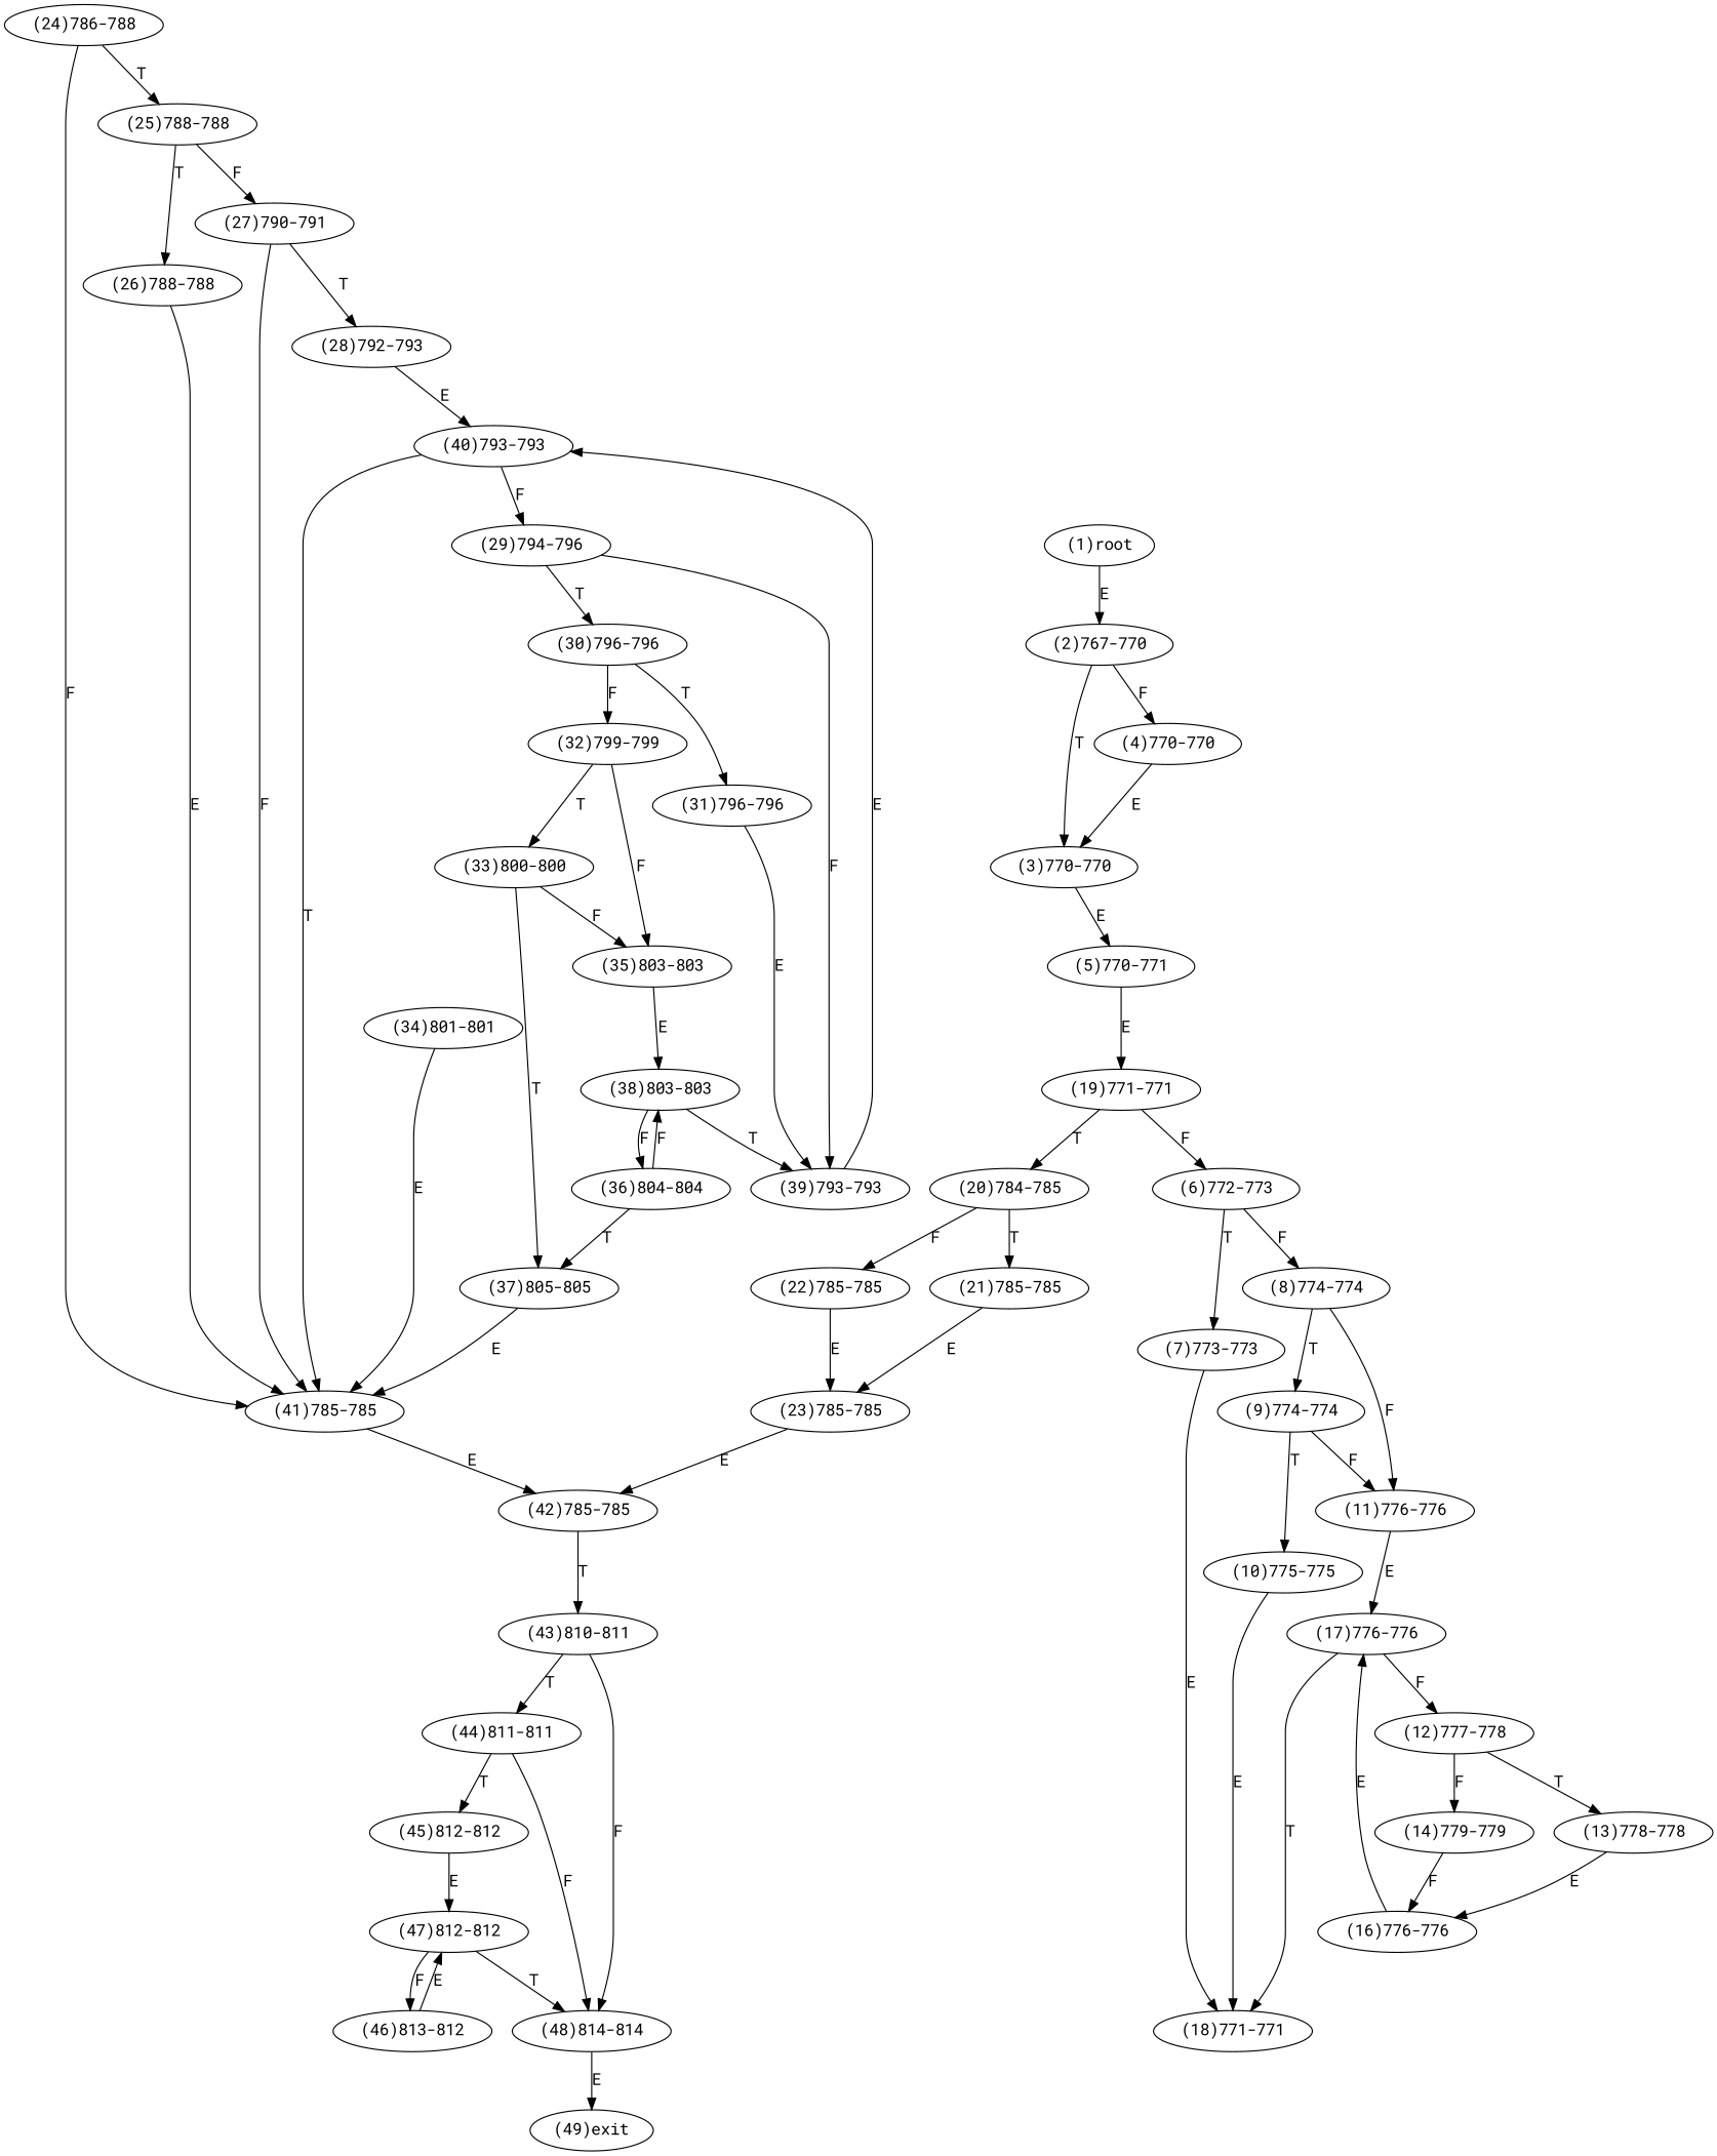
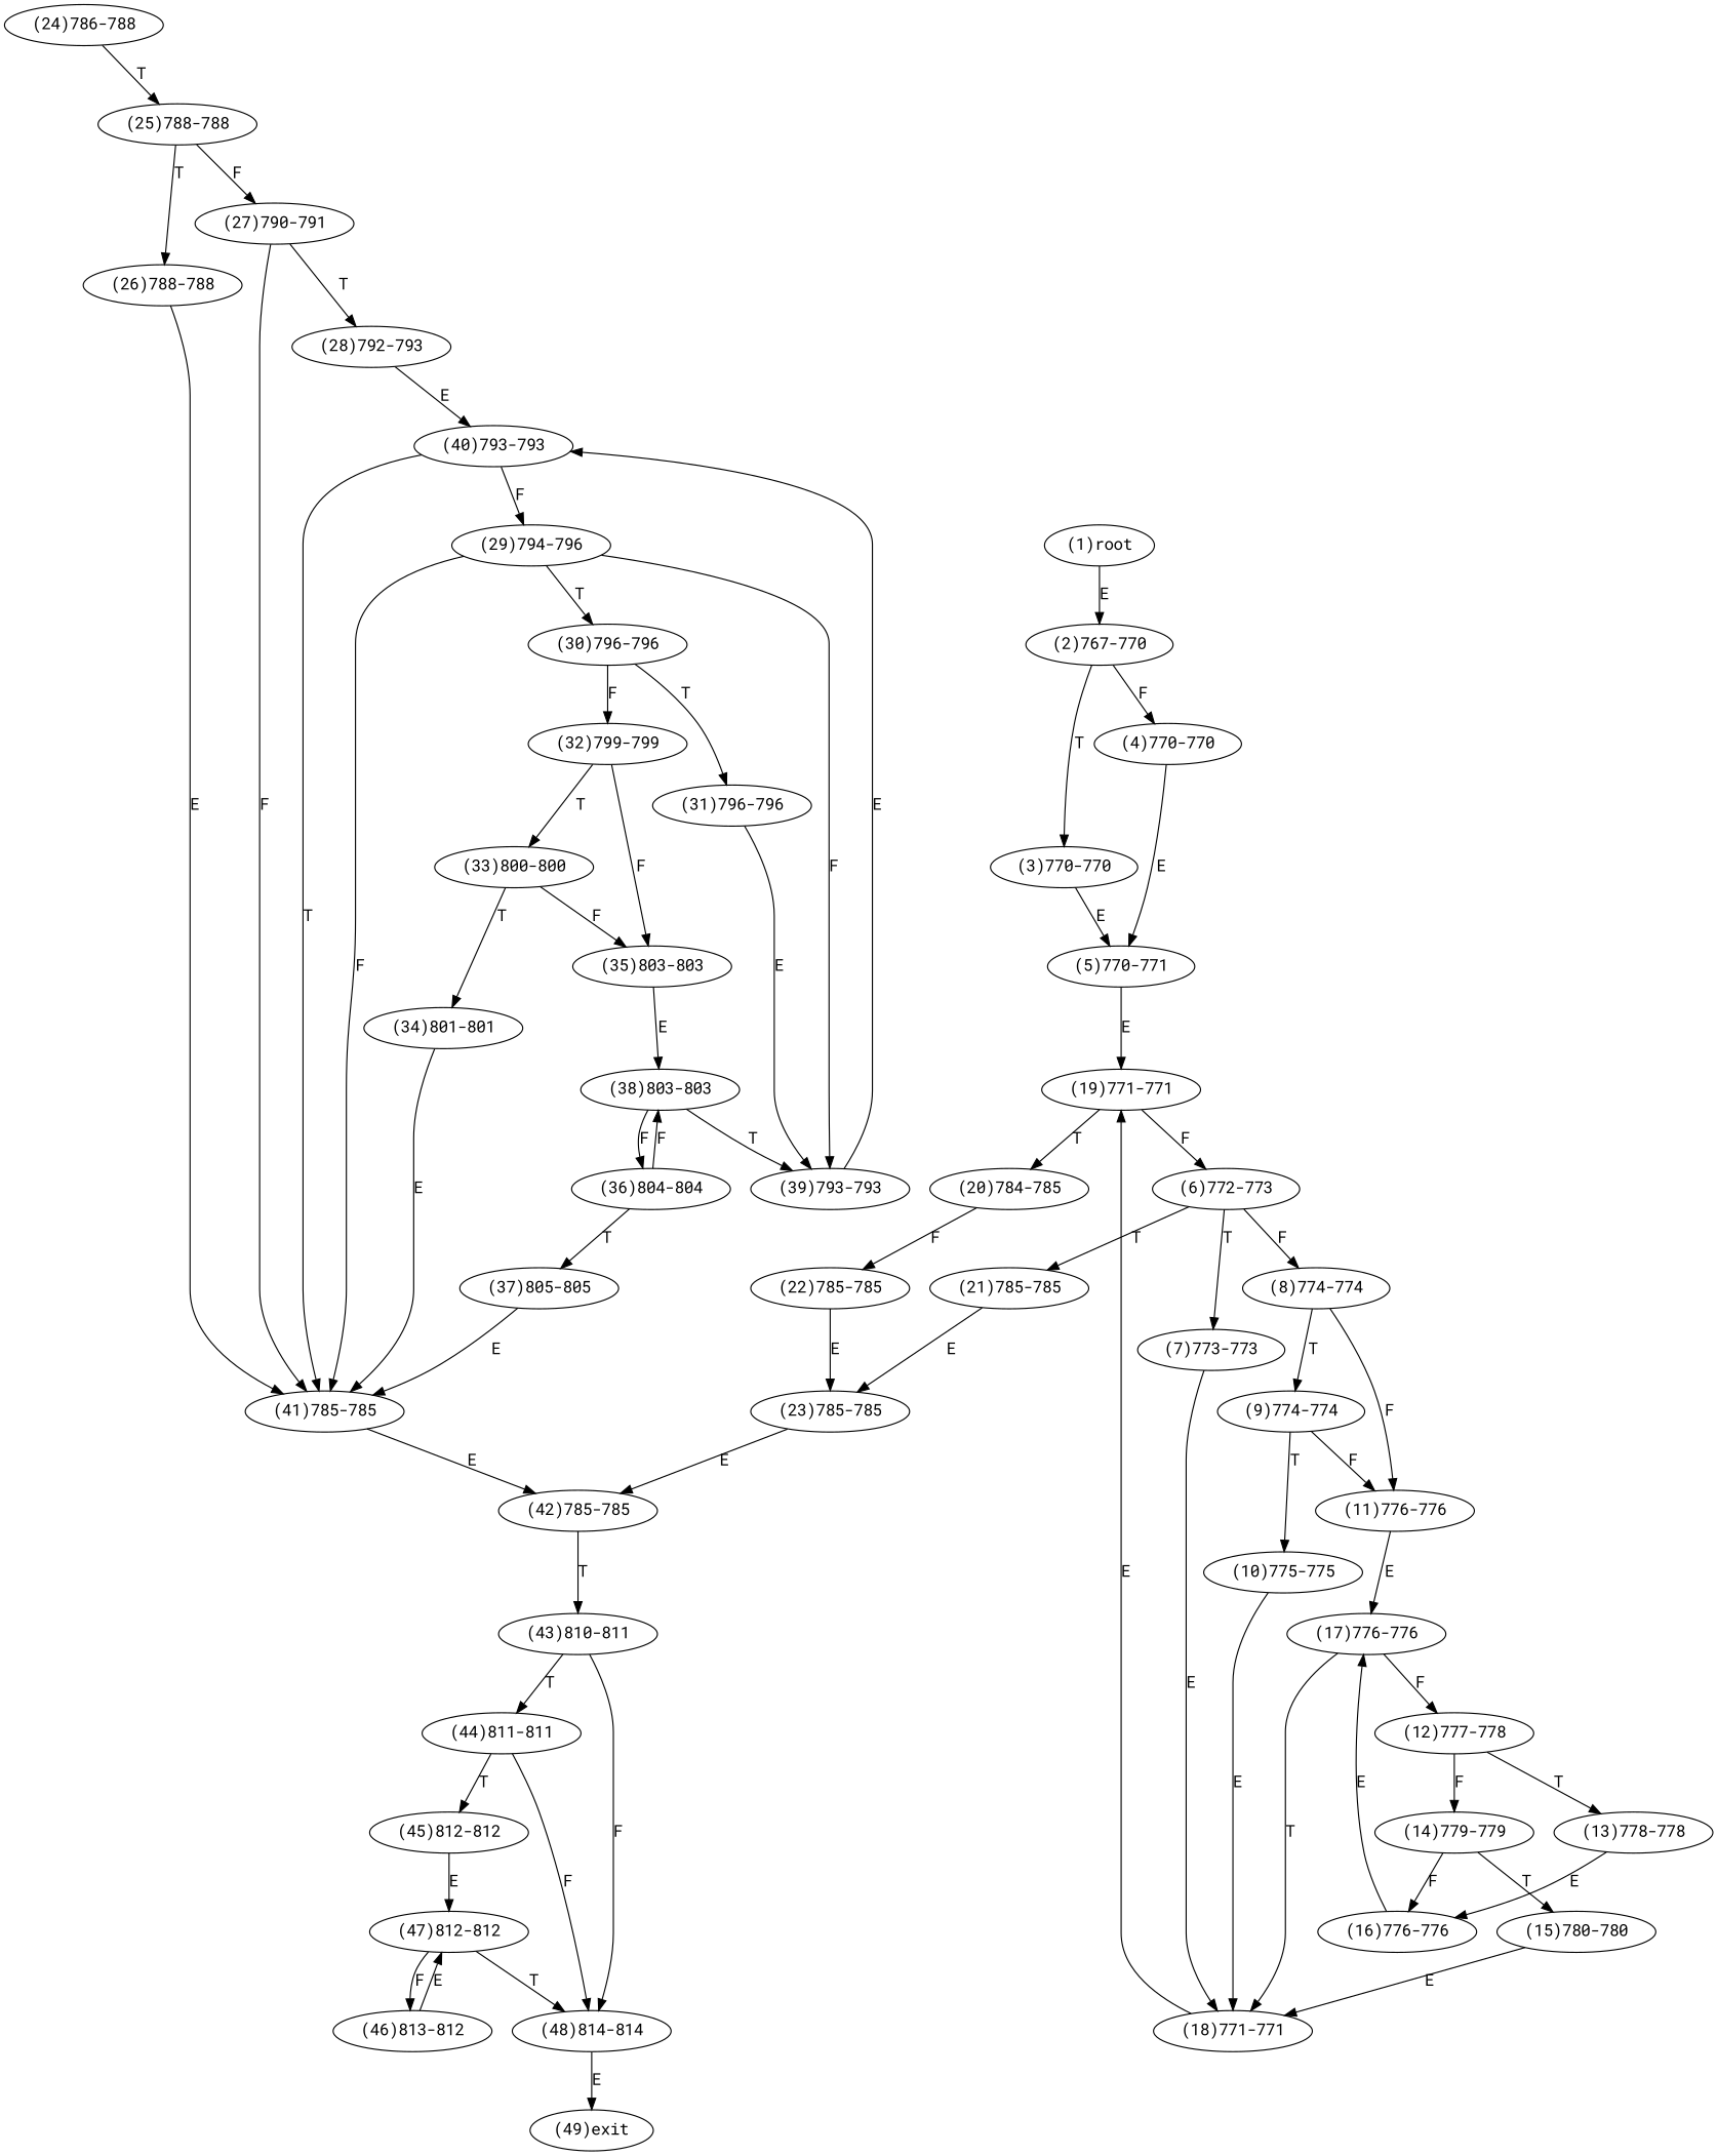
  digraph {
    fontname="Roboto Mono"
    node [fontname="Roboto Mono"]
    edge [fontname="Roboto Mono"]
    n1 [label="(1)root"]
    n2 [label="(2)767-770"]
    n3 [label="(3)770-770"]
    n4 [label="(4)770-770"]
    n5 [label="(5)770-771"]
    n6 [label="(19)771-771"]
    n7 [label="(6)772-773"]
    n8 [label="(20)784-785"]
    n9 [label="(7)773-773"]
    n10 [label="(8)774-774"]
    n11 [label="(18)771-771"]
    n12 [label="(9)774-774"]
    n13 [label="(11)776-776"]
    n14 [label="(10)775-775"]
    n15 [label="(17)776-776"]
    n16 [label="(12)777-778"]
    n17 [label="(13)778-778"]
    n18 [label="(14)779-779"]
    n19 [label="(16)776-776"]
+   n20 [label="(15)780-780"]
    n21 [label="(21)785-785"]
    n22 [label="(22)785-785"]
    n23 [label="(23)785-785"]
    n24 [label="(42)785-785"]
    n25 [label="(43)810-811"]
    n26 [label="(25)788-788"]
    n27 [label="(27)790-791"]
    n28 [label="(26)788-788"]
    n29 [label="(41)785-785"]
    n30 [label="(28)792-793"]
    n31 [label="(24)786-788"]
    n32 [label="(40)793-793"]
    n33 [label="(29)794-796"]
    n34 [label="(30)796-796"]
    n35 [label="(39)793-793"]
    n36 [label="(31)796-796"]
    n37 [label="(32)799-799"]
    n38 [label="(35)803-803"]
    n39 [label="(33)800-800"]
    n40 [label="(34)801-801"]
    n41 [label="(38)803-803"]
    n42 [label="(36)804-804"]
    n43 [label="(37)805-805"]
    n44 [label="(44)811-811"]
    n45 [label="(48)814-814"]
    n46 [label="(45)812-812"]
    n47 [label="(49)exit"]
    n48 [label="(46)813-812"]
    n49 [label="(47)812-812"]
    n1 -> n2 [label=E]
    n2 -> n3 [label=T]
    n2 -> n4 [label=F]
    n3 -> n5 [label=E]
-   n4 -> n3 [label=E]
+   n4 -> n5 [label=E]
    n5 -> n6 [label=E]
    n6 -> n7 [label=F]
    n6 -> n8 [label=T]
    n7 -> n9 [label=T]
    n7 -> n10 [label=F]
-   n8 -> n21 [label=T]
+   n7 -> n21 [label=T]
    n8 -> n22 [label=F]
    n9 -> n11 [label=E]
    n10 -> n12 [label=T]
    n10 -> n13 [label=F]
+   n11 -> n6 [label=E]
    n12 -> n13 [label=F]
    n12 -> n14 [label=T]
    n13 -> n15 [label=E]
    n14 -> n11 [label=E]
    n15 -> n11 [label=T]
    n15 -> n16 [label=F]
    n16 -> n17 [label=T]
    n16 -> n18 [label=F]
    n17 -> n19 [label=E]
    n18 -> n19 [label=F]
+   n18 -> n20 [label=T]
    n19 -> n15 [label=E]
+   n20 -> n11 [label=E]
    n21 -> n23 [label=E]
    n22 -> n23 [label=E]
    n23 -> n24 [label=E]
    n24 -> n25 [label=T]
    n25 -> n44 [label=T]
    n25 -> n45 [label=F]
    n26 -> n27 [label=F]
    n26 -> n28 [label=T]
    n27 -> n29 [label=F]
    n27 -> n30 [label=T]
    n28 -> n29 [label=E]
    n29 -> n24 [label=E]
    n30 -> n32 [label=E]
    n31 -> n26 [label=T]
-   n31 -> n29 [label=F]
+   n33 -> n29 [label=F]
    n32 -> n29 [label=T]
    n32 -> n33 [label=F]
    n33 -> n34 [label=T]
    n33 -> n35 [label=F]
    n34 -> n36 [label=T]
    n34 -> n37 [label=F]
    n35 -> n32 [label=E]
    n36 -> n35 [label=E]
    n37 -> n38 [label=F]
    n37 -> n39 [label=T]
    n38 -> n41 [label=E]
    n39 -> n38 [label=F]
-   n39 -> n43 [label=T]
+   n39 -> n40 [label=T]
    n40 -> n29 [label=E]
    n41 -> n35 [label=T]
    n41 -> n42 [label=F]
    n42 -> n41 [label=F]
    n42 -> n43 [label=T]
    n43 -> n29 [label=E]
    n44 -> n45 [label=F]
    n44 -> n46 [label=T]
    n45 -> n47 [label=E]
    n46 -> n49 [label=E]
    n48 -> n49 [label=E]
    n49 -> n45 [label=T]
    n49 -> n48 [label=F]
  }
